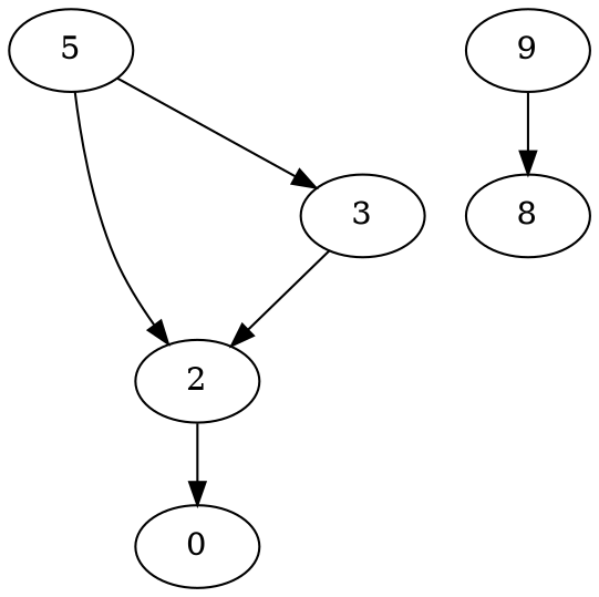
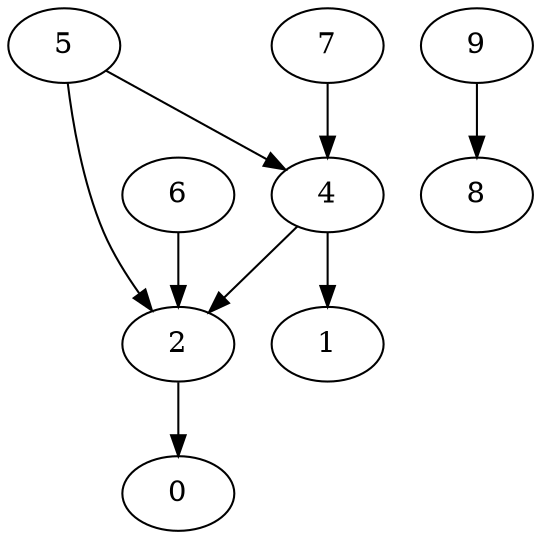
  digraph {
    2
    0
-   3
+   3 [label=4]
+   1
    5
+   6
+   7
    9
    8
    2 -> 0 [weight=16]
    3 -> 2 [weight=6]
+   3 -> 1 [weight=2]
    5 -> 2 [weight=13]
    5 -> 3 [weight=12]
+   6 -> 2 [weight=8]
+   7 -> 3 [weight=1]
    9 -> 8 [weight=5]
  }
